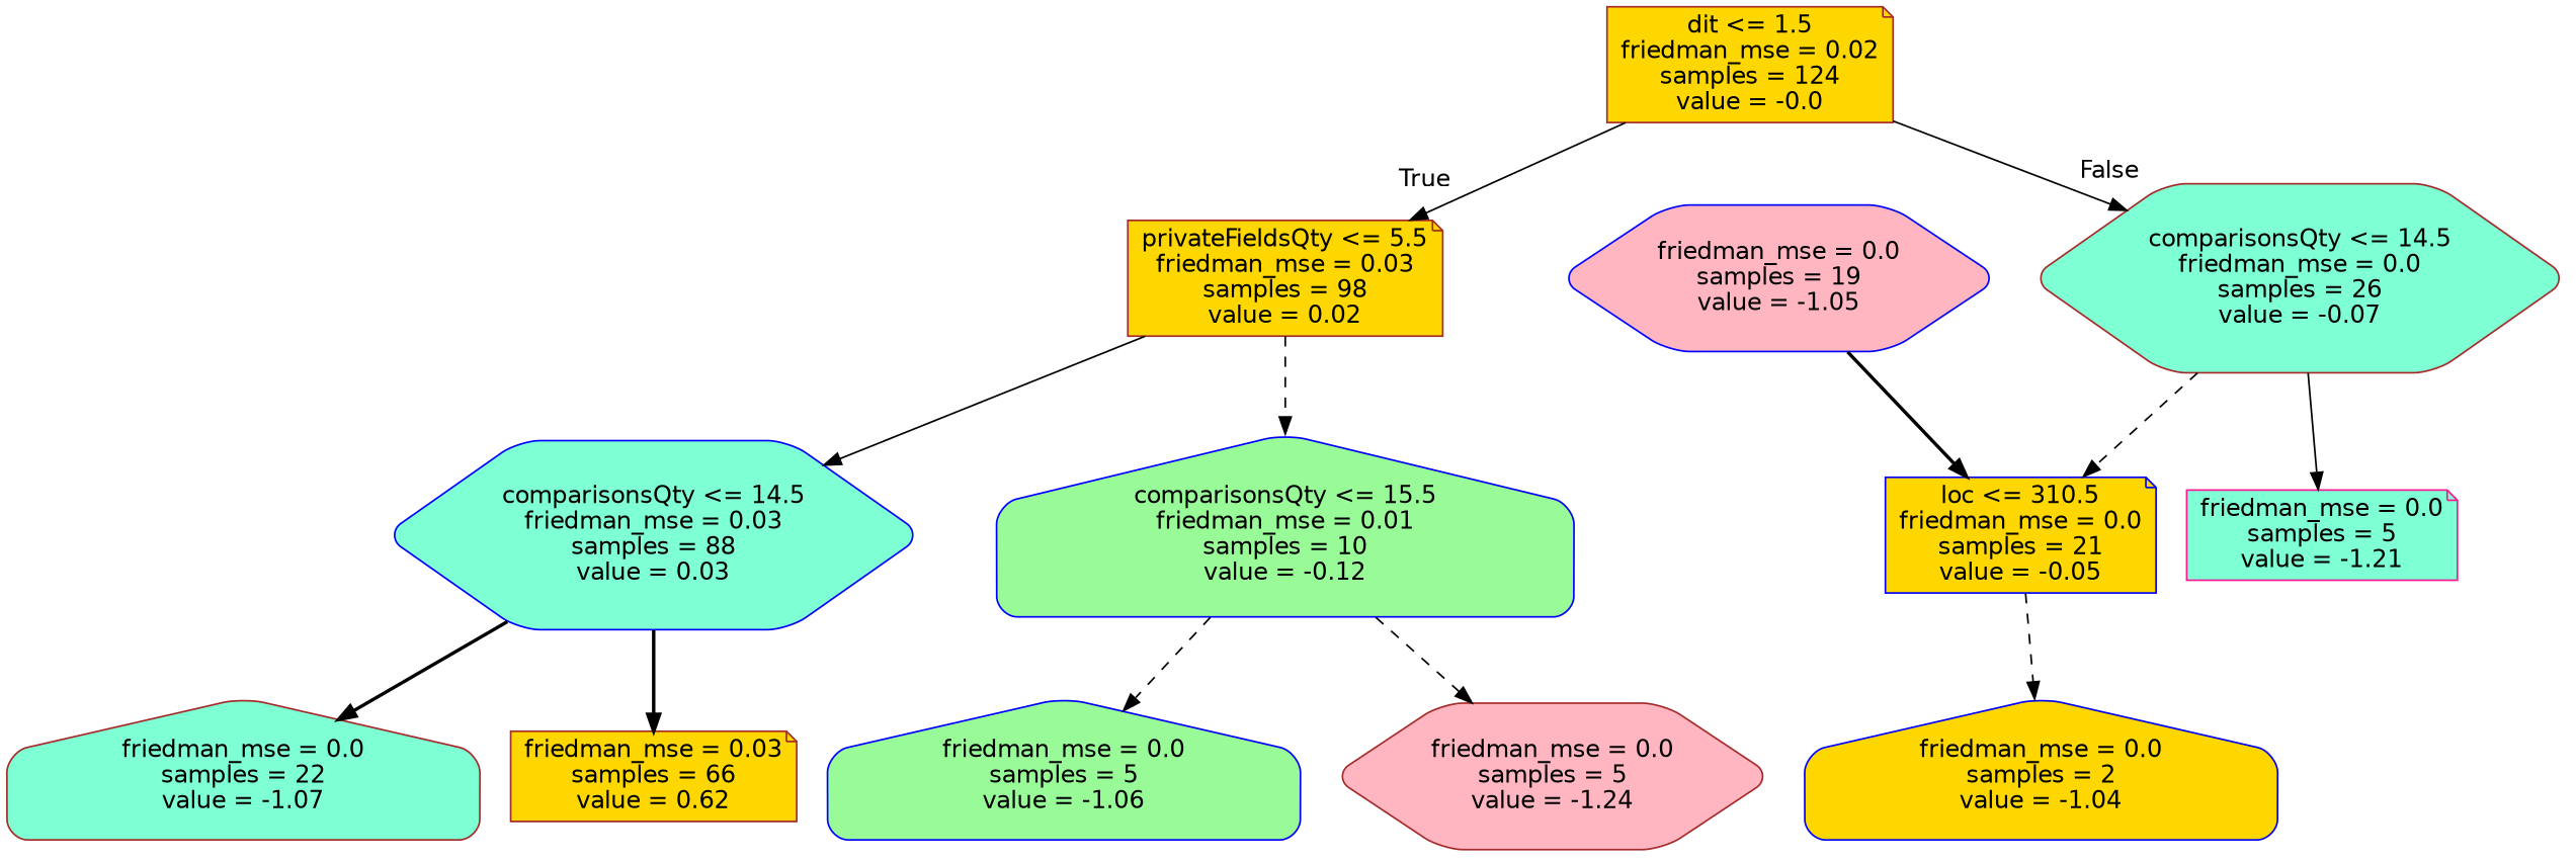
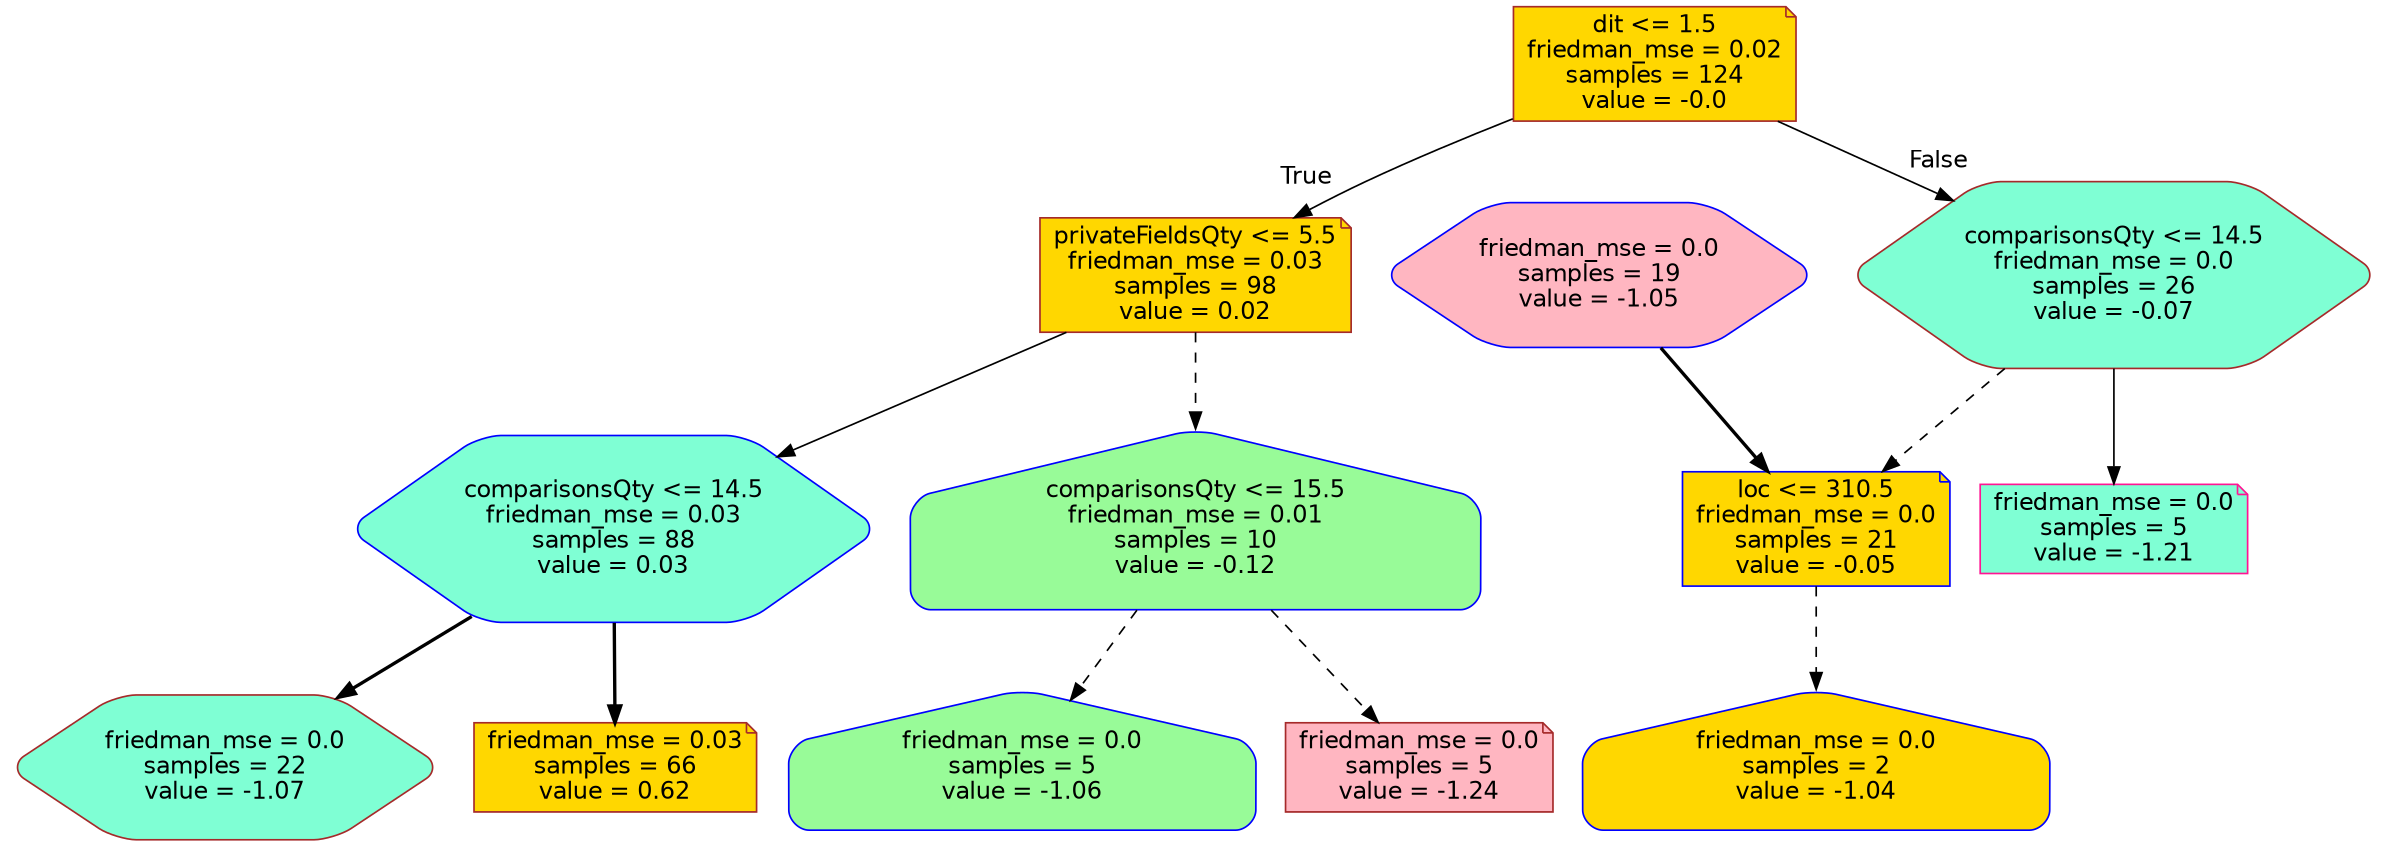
  digraph {
    node [color=brown fillcolor=gold fontname=helvetica shape=note style="filled, rounded"]
    edge [fontname=helvetica style=dashed]
    n1 [label="dit <= 1.5\nfriedman_mse = 0.02\nsamples = 124\nvalue = -0.0"]
    n2 [label="privateFieldsQty <= 5.5\nfriedman_mse = 0.03\nsamples = 98\nvalue = 0.02"]
    n3 [fillcolor=aquamarine label="comparisonsQty <= 14.5\nfriedman_mse = 0.0\nsamples = 26\nvalue = -0.07" shape=hexagon]
    n4 [color=blue fillcolor=aquamarine label="comparisonsQty <= 14.5\nfriedman_mse = 0.03\nsamples = 88\nvalue = 0.03" shape=hexagon]
    n5 [color=blue fillcolor=palegreen label="comparisonsQty <= 15.5\nfriedman_mse = 0.01\nsamples = 10\nvalue = -0.12" shape=house]
    n6 [color=blue label="loc <= 310.5\nfriedman_mse = 0.0\nsamples = 21\nvalue = -0.05"]
    n7 [color=deeppink fillcolor=aquamarine label="friedman_mse = 0.0\nsamples = 5\nvalue = -1.21"]
-   n8 [fillcolor=aquamarine label="friedman_mse = 0.0\nsamples = 22\nvalue = -1.07" shape=house]
+   n8 [fillcolor=aquamarine label="friedman_mse = 0.0\nsamples = 22\nvalue = -1.07" shape=hexagon]
    n9 [label="friedman_mse = 0.03\nsamples = 66\nvalue = 0.62"]
    n10 [color=blue fillcolor=palegreen label="friedman_mse = 0.0\nsamples = 5\nvalue = -1.06" shape=house]
-   n11 [fillcolor=lightpink label="friedman_mse = 0.0\nsamples = 5\nvalue = -1.24" shape=hexagon]
+   n11 [fillcolor=lightpink label="friedman_mse = 0.0\nsamples = 5\nvalue = -1.24"]
    n12 [color=blue label="friedman_mse = 0.0\nsamples = 2\nvalue = -1.04" shape=house]
    n13 [color=blue fillcolor=lightpink label="friedman_mse = 0.0\nsamples = 19\nvalue = -1.05" shape=hexagon]
    n1 -> n2 [headlabel=True labelangle=45 labeldistance=2.5 style=solid]
    n1 -> n3 [headlabel=False labelangle=-45 labeldistance=2.5 style=solid]
    n2 -> n4 [style=solid]
    n2 -> n5
    n3 -> n6
    n3 -> n7 [style=solid]
    n4 -> n8 [style=bold]
    n4 -> n9 [style=bold]
    n5 -> n10
    n5 -> n11
    n6 -> n12
    n13 -> n6 [style=bold]
  }
